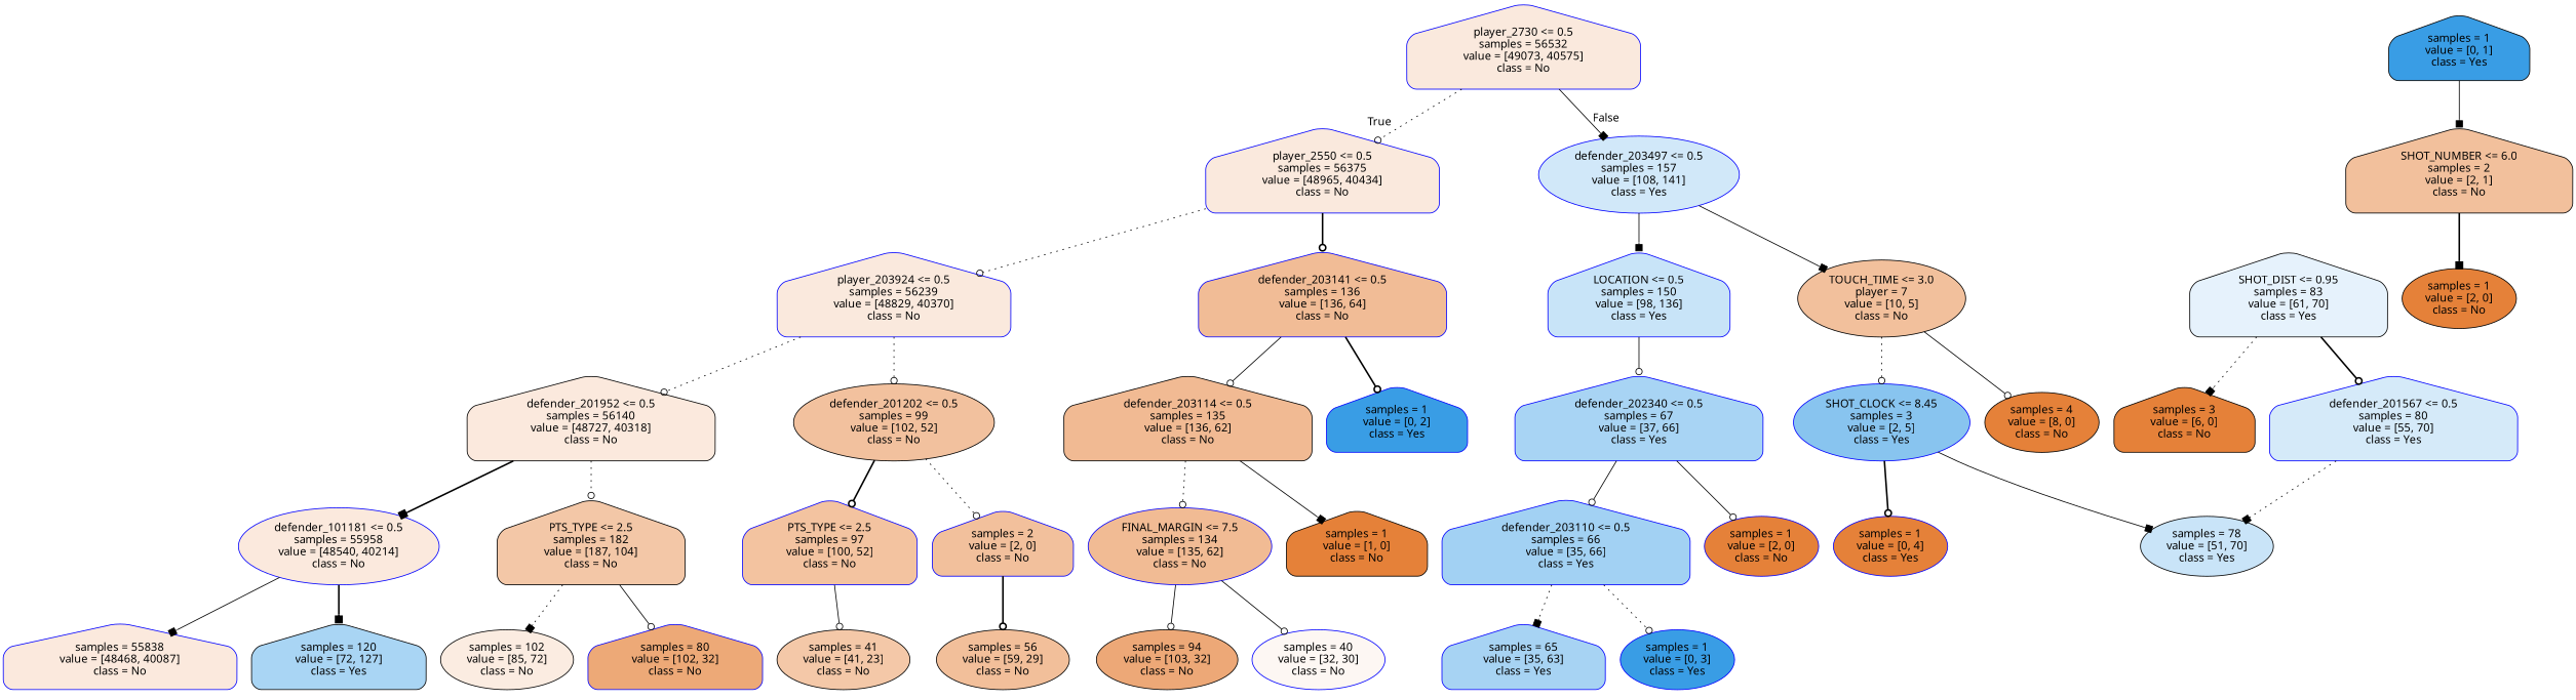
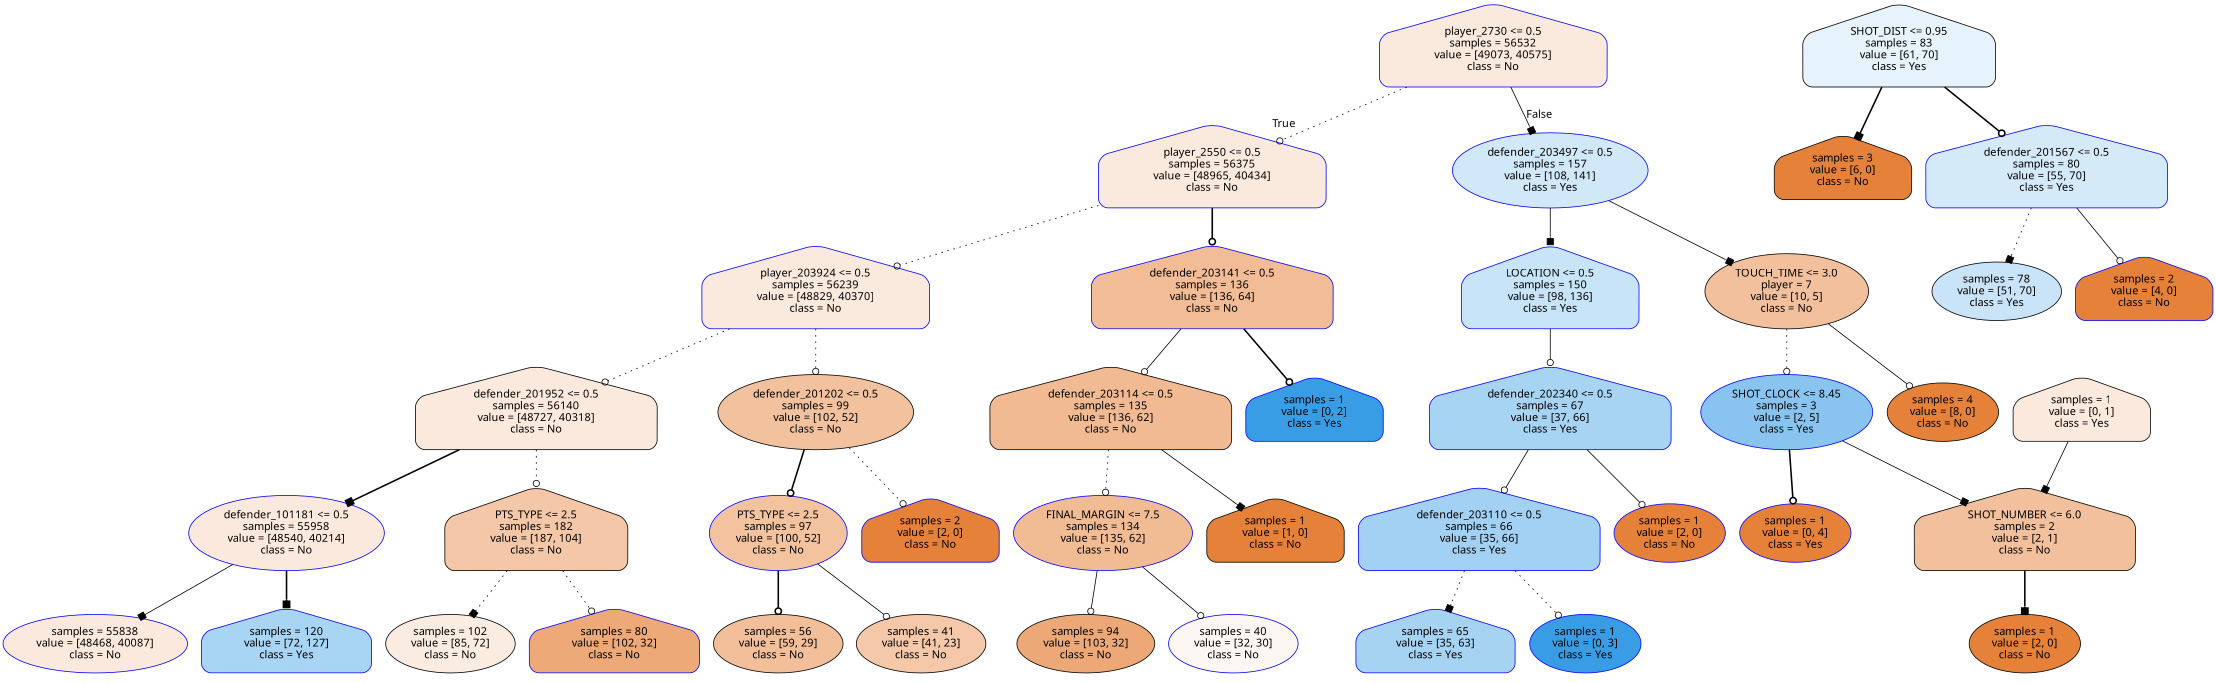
  digraph {
    fontname="Noto Sans"
    node [color=blue fillcolor="#e58139" fontname="Noto Sans" shape=house style="filled, rounded"]
    edge [arrowhead=odot fontname="Noto Sans" style=solid]
    n1 [fillcolor="#fae9dd" label="player_2730 <= 0.5\nsamples = 56532\nvalue = [49073, 40575]\nclass = No"]
    n2 [fillcolor="#fae9dd" label="player_2550 <= 0.5\nsamples = 56375\nvalue = [48965, 40434]\nclass = No"]
    n3 [fillcolor="#d1e8f9" label="defender_203497 <= 0.5\nsamples = 157\nvalue = [108, 141]\nclass = Yes" shape=ellipse]
    n4 [fillcolor="#fae9dd" label="player_203924 <= 0.5\nsamples = 56239\nvalue = [48829, 40370]\nclass = No"]
    n5 [fillcolor="#f1bc96" label="defender_203141 <= 0.5\nsamples = 136\nvalue = [136, 64]\nclass = No"]
    n6 [fillcolor="#c8e4f8" label="LOCATION <= 0.5\nsamples = 150\nvalue = [98, 136]\nclass = Yes"]
    n7 [color=black fillcolor="#f2c09c" label="TOUCH_TIME <= 3.0\nplayer = 7\nvalue = [10, 5]\nclass = No" shape=ellipse]
    n8 [color=black fillcolor="#fbe9dd" label="defender_201952 <= 0.5\nsamples = 56140\nvalue = [48727, 40318]\nclass = No"]
    n9 [color=black fillcolor="#f2c19e" label="defender_201202 <= 0.5\nsamples = 99\nvalue = [102, 52]\nclass = No" shape=ellipse]
    n10 [color=black fillcolor="#f1ba93" label="defender_203114 <= 0.5\nsamples = 135\nvalue = [136, 62]\nclass = No"]
    n11 [fillcolor="#399de5" label="samples = 1\nvalue = [0, 2]\nclass = Yes"]
    n12 [fillcolor="#fbe9dd" label="defender_101181 <= 0.5\nsamples = 55958\nvalue = [48540, 40214]\nclass = No" shape=ellipse]
    n13 [color=black fillcolor="#f3c7a7" label="PTS_TYPE <= 2.5\nsamples = 182\nvalue = [187, 104]\nclass = No"]
-   n14 [fillcolor="#f3c3a0" label="PTS_TYPE <= 2.5\nsamples = 97\nvalue = [100, 52]\nclass = No"]
-   n15 [fillcolor="#f2c09c" label="samples = 2\nvalue = [2, 0]\nclass = No"]
-   n16 [fillcolor="#fbe9dd" label="samples = 55838\nvalue = [48468, 40087]\nclass = No"]
-   n17 [color=black fillcolor="#a9d5f4" label="samples = 120\nvalue = [72, 127]\nclass = Yes"]
+   n14 [fillcolor="#f3c3a0" label="PTS_TYPE <= 2.5\nsamples = 97\nvalue = [100, 52]\nclass = No" shape=ellipse]
+   n15 [label="samples = 2\nvalue = [2, 0]\nclass = No"]
+   n16 [fillcolor="#fbe9dd" label="samples = 55838\nvalue = [48468, 40087]\nclass = No" shape=ellipse]
+   n17 [fillcolor="#a9d5f4" label="samples = 120\nvalue = [72, 127]\nclass = Yes"]
    n18 [color=black fillcolor="#fbece1" label="samples = 102\nvalue = [85, 72]\nclass = No" shape=ellipse]
    n19 [fillcolor="#eda977" label="samples = 80\nvalue = [102, 32]\nclass = No"]
    n20 [color=black fillcolor="#f2bf9a" label="samples = 56\nvalue = [59, 29]\nclass = No" shape=ellipse]
    n21 [color=black fillcolor="#f4c8a8" label="samples = 41\nvalue = [41, 23]\nclass = No" shape=ellipse]
    n22 [fillcolor="#f1bb94" label="FINAL_MARGIN <= 7.5\nsamples = 134\nvalue = [135, 62]\nclass = No" shape=ellipse]
    n23 [color=black label="samples = 1\nvalue = [1, 0]\nclass = No"]
    n24 [color=black fillcolor="#eda877" label="samples = 94\nvalue = [103, 32]\nclass = No" shape=ellipse]
    n25 [fillcolor="#fdf7f3" label="samples = 40\nvalue = [32, 30]\nclass = No" shape=ellipse]
    n26 [fillcolor="#a8d4f4" label="defender_202340 <= 0.5\nsamples = 67\nvalue = [37, 66]\nclass = Yes"]
    n27 [fillcolor="#88c4ef" label="SHOT_CLOCK <= 8.45\nsamples = 3\nvalue = [2, 5]\nclass = Yes" shape=ellipse]
    n28 [color=black label="samples = 4\nvalue = [8, 0]\nclass = No" shape=ellipse]
    n29 [color=black fillcolor="#e6f2fc" label="SHOT_DIST <= 0.95\nsamples = 83\nvalue = [61, 70]\nclass = Yes"]
    n30 [color=black label="samples = 3\nvalue = [6, 0]\nclass = No"]
    n31 [fillcolor="#d5eaf9" label="defender_201567 <= 0.5\nsamples = 80\nvalue = [55, 70]\nclass = Yes"]
    n32 [fillcolor="#a2d1f3" label="defender_203110 <= 0.5\nsamples = 66\nvalue = [35, 66]\nclass = Yes"]
    n33 [label="samples = 1\nvalue = [2, 0]\nclass = No" shape=ellipse]
    n34 [color=black fillcolor="#c9e4f8" label="samples = 78\nvalue = [51, 70]\nclass = Yes" shape=ellipse]
+   n35 [label="samples = 2\nvalue = [4, 0]\nclass = No"]
    n36 [fillcolor="#a7d3f3" label="samples = 65\nvalue = [35, 63]\nclass = Yes"]
    n37 [fillcolor="#399de5" label="samples = 1\nvalue = [0, 3]\nclass = Yes" shape=ellipse]
    n38 [color=black fillcolor="#f2c09c" label="SHOT_NUMBER <= 6.0\nsamples = 2\nvalue = [2, 1]\nclass = No"]
    n39 [label="samples = 1\nvalue = [0, 4]\nclass = Yes" shape=ellipse]
    n40 [color=black label="samples = 1\nvalue = [2, 0]\nclass = No" shape=ellipse]
-   n41 [color=black fillcolor="#399de5" label="samples = 1\nvalue = [0, 1]\nclass = Yes"]
+   n41 [color=black fillcolor="#fbe9dd" label="samples = 1\nvalue = [0, 1]\nclass = Yes"]
    n1 -> n2 [headlabel=True labelangle=45 labeldistance=2.5 style=dotted]
    n1 -> n3 [arrowhead=box headlabel=False labelangle=-45 labeldistance=2.5]
    n2 -> n4 [style=dotted]
    n2 -> n5 [style=bold]
    n3 -> n6 [arrowhead=box]
    n3 -> n7 [arrowhead=box]
    n4 -> n8 [style=dotted]
    n4 -> n9 [style=dotted]
    n5 -> n10
    n5 -> n11 [style=bold]
    n6 -> n26
    n7 -> n27 [style=dotted]
    n7 -> n28
    n8 -> n12 [arrowhead=box style=bold]
    n8 -> n13 [style=dotted]
    n9 -> n14 [style=bold]
    n9 -> n15 [style=dotted]
    n10 -> n22 [style=dotted]
    n10 -> n23 [arrowhead=box]
    n12 -> n16 [arrowhead=box]
    n12 -> n17 [arrowhead=box style=bold]
    n13 -> n18 [arrowhead=box style=dotted]
-   n13 -> n19
-   n15 -> n20 [style=bold]
+   n13 -> n19 [style=dotted]
+   n14 -> n20 [style=bold]
    n14 -> n21
    n22 -> n24
    n22 -> n25
    n26 -> n32
    n26 -> n33
-   n27 -> n34 [arrowhead=box]
+   n27 -> n38 [arrowhead=box]
    n27 -> n39 [style=bold]
-   n29 -> n30 [arrowhead=box style=dotted]
+   n29 -> n30 [arrowhead=box style=bold]
    n29 -> n31 [style=bold]
    n31 -> n34 [arrowhead=box style=dotted]
+   n31 -> n35
    n32 -> n36 [arrowhead=box style=dotted]
    n32 -> n37 [style=dotted]
    n38 -> n40 [arrowhead=box style=bold]
    n41 -> n38 [arrowhead=box]
  }
